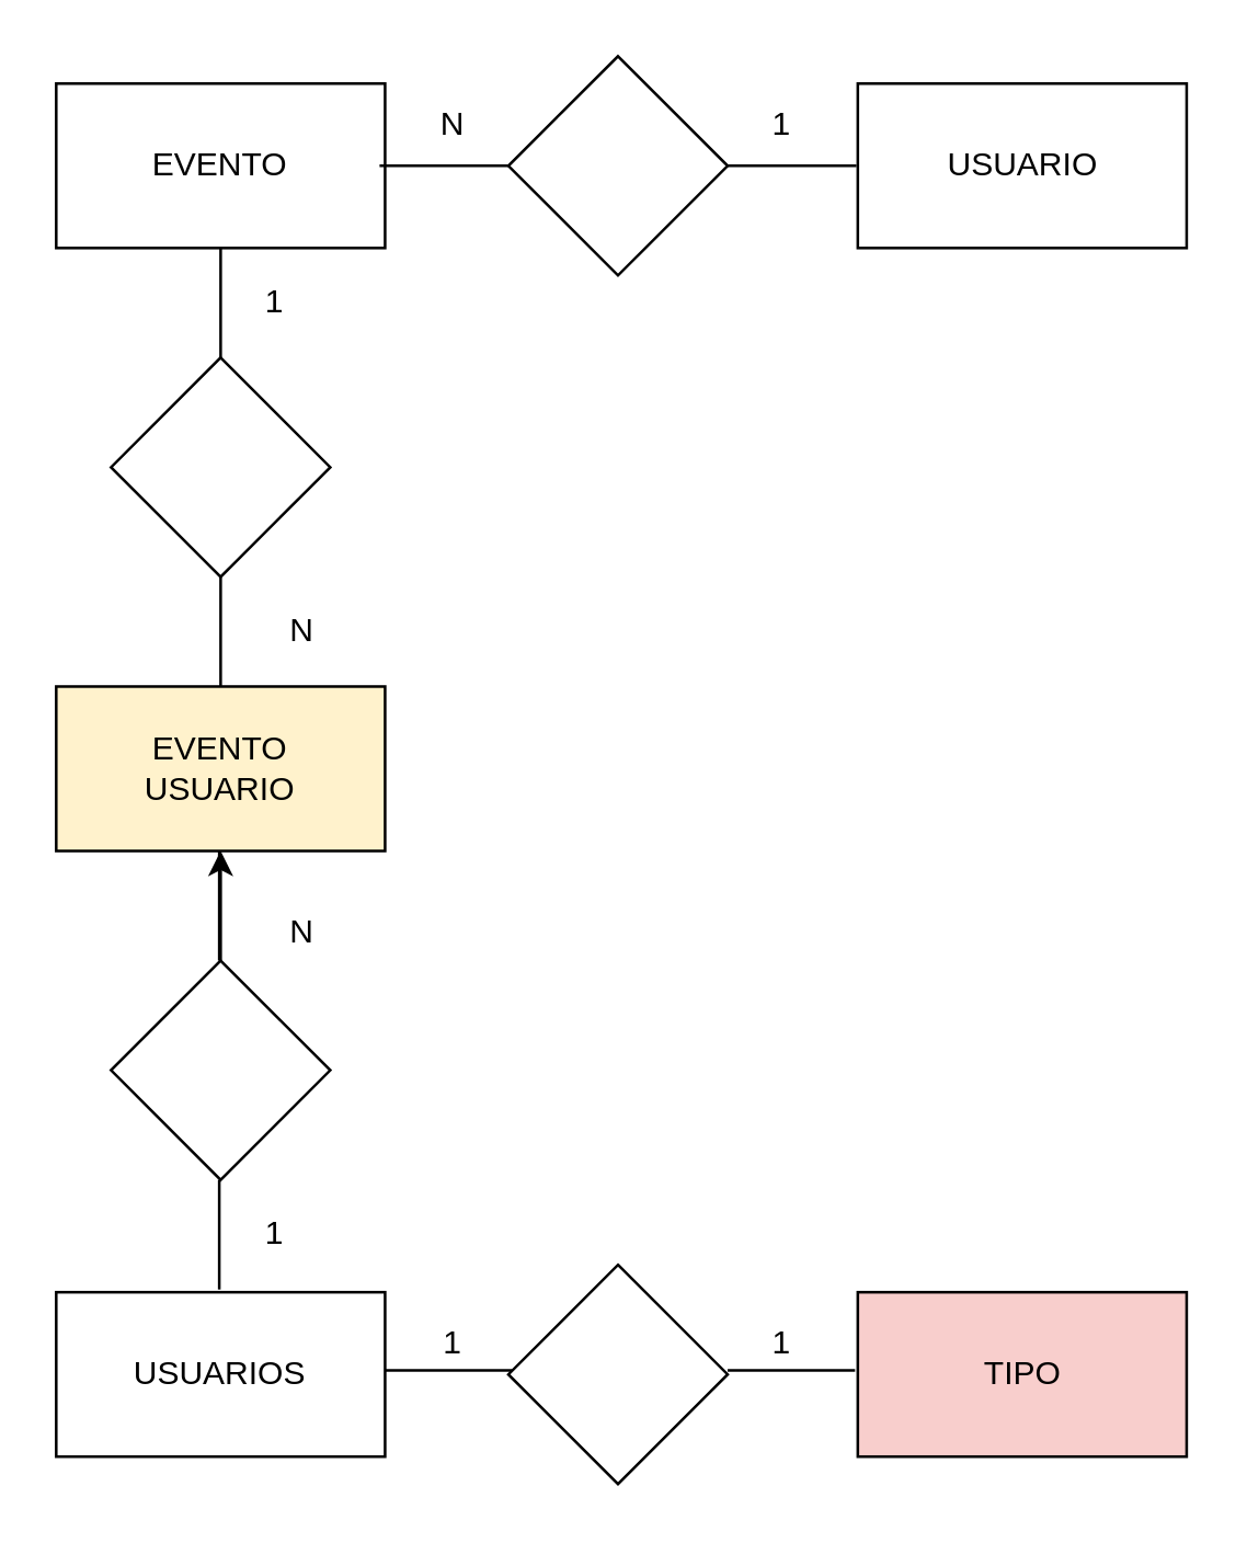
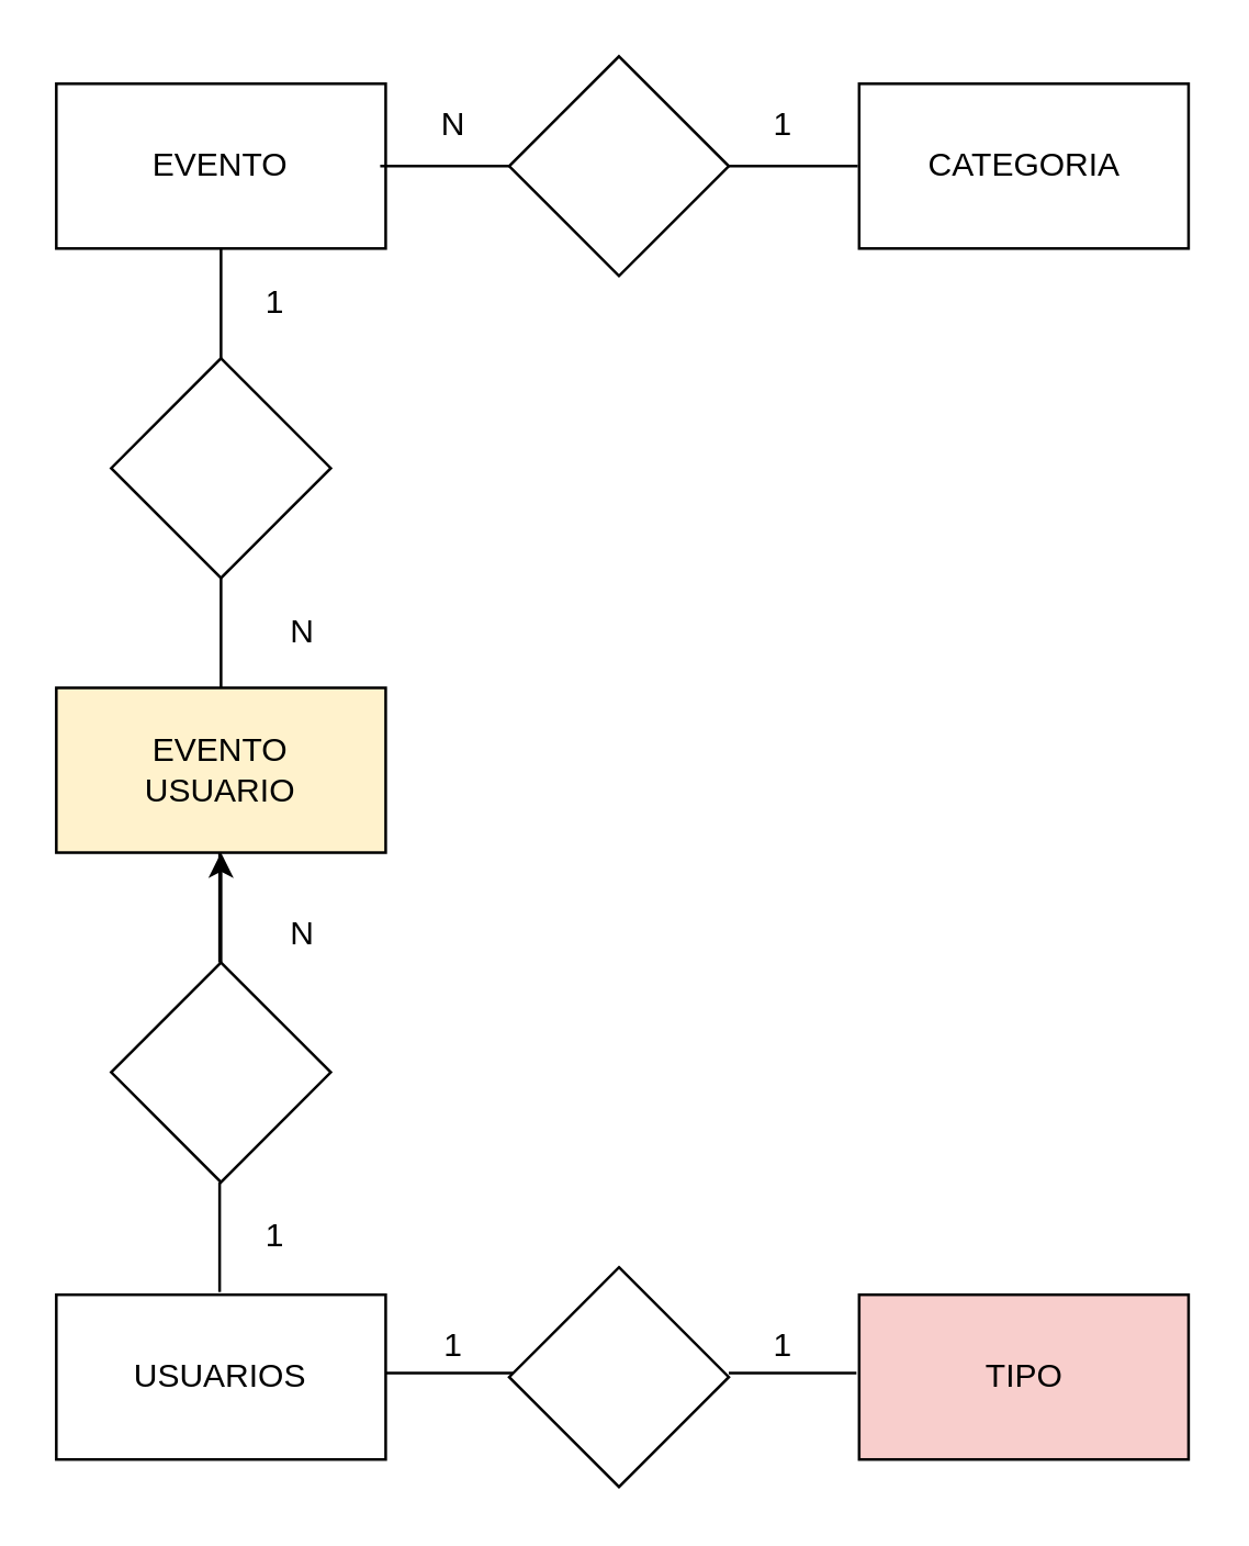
  <mxCell id="0" />
  <mxCell id="1" parent="0" />
  <mxCell id="2" value="EVENTO" style="rounded=0;whiteSpace=wrap;html=1;" vertex="1" parent="1"><mxGeometry x="20" y="30" width="120" height="60" as="geometry" /></mxCell>
- <mxCell id="3" value="USUARIO" style="rounded=0;whiteSpace=wrap;html=1;" vertex="1" parent="1"><mxGeometry x="312.5" y="30" width="120" height="60" as="geometry" /></mxCell>
+ <mxCell id="3" value="CATEGORIA" style="rounded=0;whiteSpace=wrap;html=1;" vertex="1" parent="1"><mxGeometry x="312.5" y="30" width="120" height="60" as="geometry" /></mxCell>
  <mxCell id="4" value="TIPO" style="rounded=0;whiteSpace=wrap;html=1;fillColor=#f8cecc;" vertex="1" parent="1"><mxGeometry x="312.5" y="471" width="120" height="60" as="geometry" /></mxCell>
  <mxCell id="5" value="USUARIOS" style="rounded=0;whiteSpace=wrap;html=1;" vertex="1" parent="1"><mxGeometry x="20" y="471" width="120" height="60" as="geometry" /></mxCell>
  <mxCell id="6" value="EVENTO&lt;br&gt;USUARIO" style="rounded=0;whiteSpace=wrap;html=1;fillColor=#fff2cc;" vertex="1" parent="1"><mxGeometry x="20" y="250" width="120" height="60" as="geometry" /></mxCell>
  <mxCell id="7" value="" style="rhombus;whiteSpace=wrap;html=1;" vertex="1" parent="1"><mxGeometry x="40" y="130" width="80" height="80" as="geometry" /></mxCell>
  <mxCell id="8" value="" style="rhombus;whiteSpace=wrap;html=1;" vertex="1" parent="1"><mxGeometry x="185" y="20" width="80" height="80" as="geometry" /></mxCell>
  <mxCell id="9" value="" style="edgeStyle=orthogonalEdgeStyle;rounded=0;orthogonalLoop=1;jettySize=auto;html=1;" edge="1" parent="1" source="10" target="6"><mxGeometry relative="1" as="geometry" /></mxCell>
  <mxCell id="10" value="" style="rhombus;whiteSpace=wrap;html=1;" vertex="1" parent="1"><mxGeometry x="40" y="350" width="80" height="80" as="geometry" /></mxCell>
  <mxCell id="11" value="" style="rhombus;whiteSpace=wrap;html=1;" vertex="1" parent="1"><mxGeometry x="185" y="461" width="80" height="80" as="geometry" /></mxCell>
  <mxCell id="12" value="" style="endArrow=none;html=1;exitX=1;exitY=0.5;exitDx=0;exitDy=0;" edge="1" parent="1"><mxGeometry width="50" height="50" relative="1" as="geometry"><mxPoint x="265" y="60" as="sourcePoint" /><mxPoint x="312" y="60" as="targetPoint" /></mxGeometry></mxCell>
  <mxCell id="13" value="" style="endArrow=none;html=1;exitX=0.5;exitY=1;exitDx=0;exitDy=0;" edge="1" parent="1" source="2"><mxGeometry width="50" height="50" relative="1" as="geometry"><mxPoint x="80" y="100" as="sourcePoint" /><mxPoint x="80" y="130" as="targetPoint" /></mxGeometry></mxCell>
  <mxCell id="14" value="" style="endArrow=none;html=1;exitX=1;exitY=0.5;exitDx=0;exitDy=0;" edge="1" parent="1"><mxGeometry width="50" height="50" relative="1" as="geometry"><mxPoint x="138" y="60" as="sourcePoint" /><mxPoint x="185" y="60" as="targetPoint" /></mxGeometry></mxCell>
  <mxCell id="15" value="" style="endArrow=none;html=1;exitX=0.5;exitY=1;exitDx=0;exitDy=0;" edge="1" parent="1"><mxGeometry width="50" height="50" relative="1" as="geometry"><mxPoint x="80" y="210" as="sourcePoint" /><mxPoint x="80" y="250" as="targetPoint" /></mxGeometry></mxCell>
  <mxCell id="16" value="" style="endArrow=none;html=1;exitX=0.5;exitY=1;exitDx=0;exitDy=0;" edge="1" parent="1"><mxGeometry width="50" height="50" relative="1" as="geometry"><mxPoint x="79.5" y="310" as="sourcePoint" /><mxPoint x="79.5" y="350" as="targetPoint" /></mxGeometry></mxCell>
  <mxCell id="17" value="" style="endArrow=none;html=1;exitX=0.5;exitY=1;exitDx=0;exitDy=0;" edge="1" parent="1"><mxGeometry width="50" height="50" relative="1" as="geometry"><mxPoint x="79.5" y="430" as="sourcePoint" /><mxPoint x="79.5" y="470" as="targetPoint" /></mxGeometry></mxCell>
  <mxCell id="18" value="" style="endArrow=none;html=1;exitX=1;exitY=0.5;exitDx=0;exitDy=0;" edge="1" parent="1"><mxGeometry width="50" height="50" relative="1" as="geometry"><mxPoint x="140" y="499.5" as="sourcePoint" /><mxPoint x="186.5" y="499.5" as="targetPoint" /></mxGeometry></mxCell>
  <mxCell id="19" value="" style="endArrow=none;html=1;exitX=1;exitY=0.5;exitDx=0;exitDy=0;" edge="1" parent="1"><mxGeometry width="50" height="50" relative="1" as="geometry"><mxPoint x="265" y="499.5" as="sourcePoint" /><mxPoint x="311.5" y="499.5" as="targetPoint" /></mxGeometry></mxCell>
  <mxCell id="20" value="1" style="text;html=1;strokeColor=none;fillColor=none;align=center;verticalAlign=middle;whiteSpace=wrap;rounded=0;" vertex="1" parent="1"><mxGeometry x="265" y="35" width="40" height="20" as="geometry" /></mxCell>
  <mxCell id="21" value="N" style="text;html=1;strokeColor=none;fillColor=none;align=center;verticalAlign=middle;whiteSpace=wrap;rounded=0;" vertex="1" parent="1"><mxGeometry x="90" y="220" width="40" height="20" as="geometry" /></mxCell>
  <mxCell id="22" value="N" style="text;html=1;strokeColor=none;fillColor=none;align=center;verticalAlign=middle;whiteSpace=wrap;rounded=0;" vertex="1" parent="1"><mxGeometry x="145" y="35" width="40" height="20" as="geometry" /></mxCell>
  <mxCell id="23" value="N" style="text;html=1;strokeColor=none;fillColor=none;align=center;verticalAlign=middle;whiteSpace=wrap;rounded=0;" vertex="1" parent="1"><mxGeometry x="90" y="330" width="40" height="20" as="geometry" /></mxCell>
  <mxCell id="24" value="1" style="text;html=1;strokeColor=none;fillColor=none;align=center;verticalAlign=middle;whiteSpace=wrap;rounded=0;" vertex="1" parent="1"><mxGeometry x="265" y="480" width="40" height="20" as="geometry" /></mxCell>
  <mxCell id="25" value="1" style="text;html=1;strokeColor=none;fillColor=none;align=center;verticalAlign=middle;whiteSpace=wrap;rounded=0;" vertex="1" parent="1"><mxGeometry x="80" y="440" width="40" height="20" as="geometry" /></mxCell>
  <mxCell id="26" value="1" style="text;html=1;strokeColor=none;fillColor=none;align=center;verticalAlign=middle;whiteSpace=wrap;rounded=0;" vertex="1" parent="1"><mxGeometry x="80" y="100" width="40" height="20" as="geometry" /></mxCell>
  <mxCell id="27" value="1" style="text;html=1;strokeColor=none;fillColor=none;align=center;verticalAlign=middle;whiteSpace=wrap;rounded=0;" vertex="1" parent="1"><mxGeometry x="145" y="480" width="40" height="20" as="geometry" /></mxCell>
